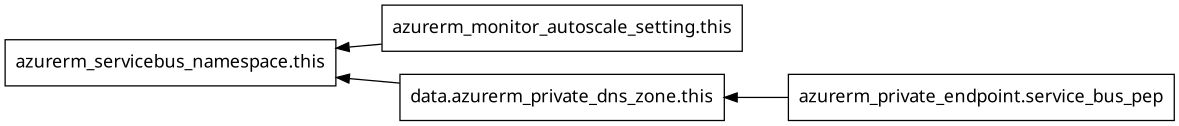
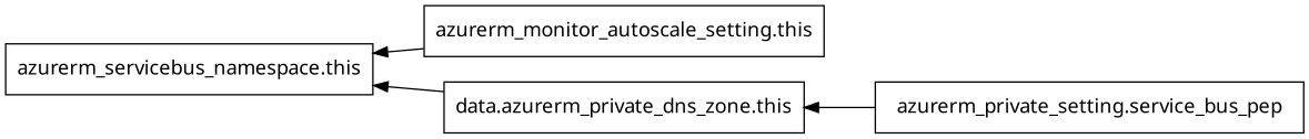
  digraph {
    rankdir=RL
    node [fontname="sans-serif" shape=rect]
    n1 [label="data.azurerm_private_dns_zone.this"]
    n2 [label="azurerm_servicebus_namespace.this"]
    n3 [label="azurerm_monitor_autoscale_setting.this"]
-   n4 [label="azurerm_private_endpoint.service_bus_pep"]
+   n4 [label="azurerm_private_setting.service_bus_pep"]
    n1 -> n2
    n3 -> n2
    n4 -> n1
  }
